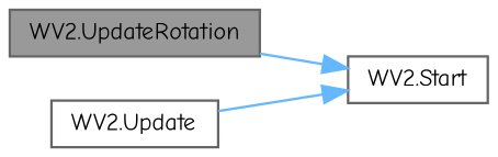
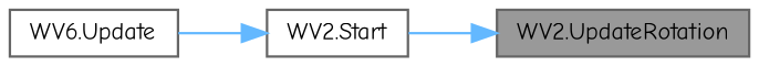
  digraph {
    fontname="Comic Neue"
    rankdir=RL
    node [color=grey40 fillcolor=white fontname="Comic Neue" fontsize=10 shape=box style=filled]
    edge [color=steelblue1 dir=back fontname="Comic Neue" fontsize=10 labelfontname=Helvetica labelfontsize=10 style=solid]
    n1 [color=gray40 fillcolor=grey60 fontcolor=black height=0.2 label="WV2.UpdateRotation" width=0.4]
    n2 [height=0.2 label="WV2.Start" width=0.4]
-   n3 [height=0.2 label="WV2.Update" width=0.4]
-   n2 -> n1
+   n3 [height=0.2 label="WV6.Update" width=0.4]
+   n1 -> n2
    n2 -> n3
  }
